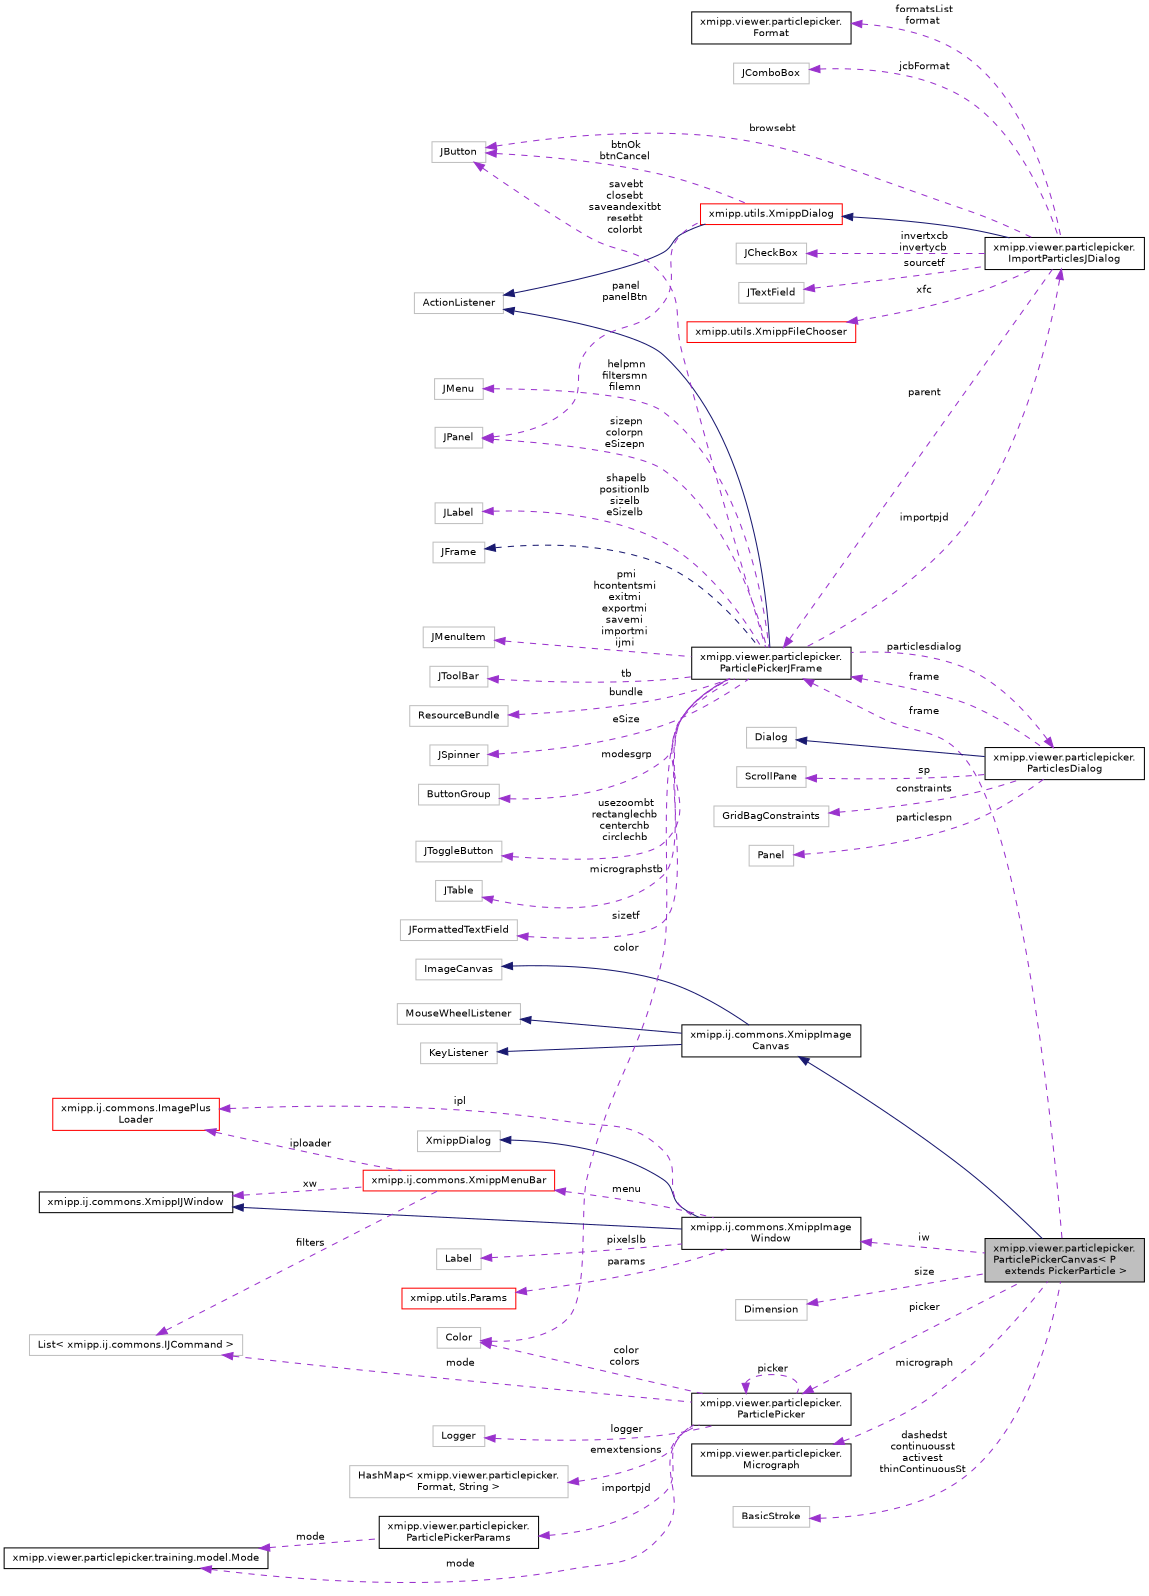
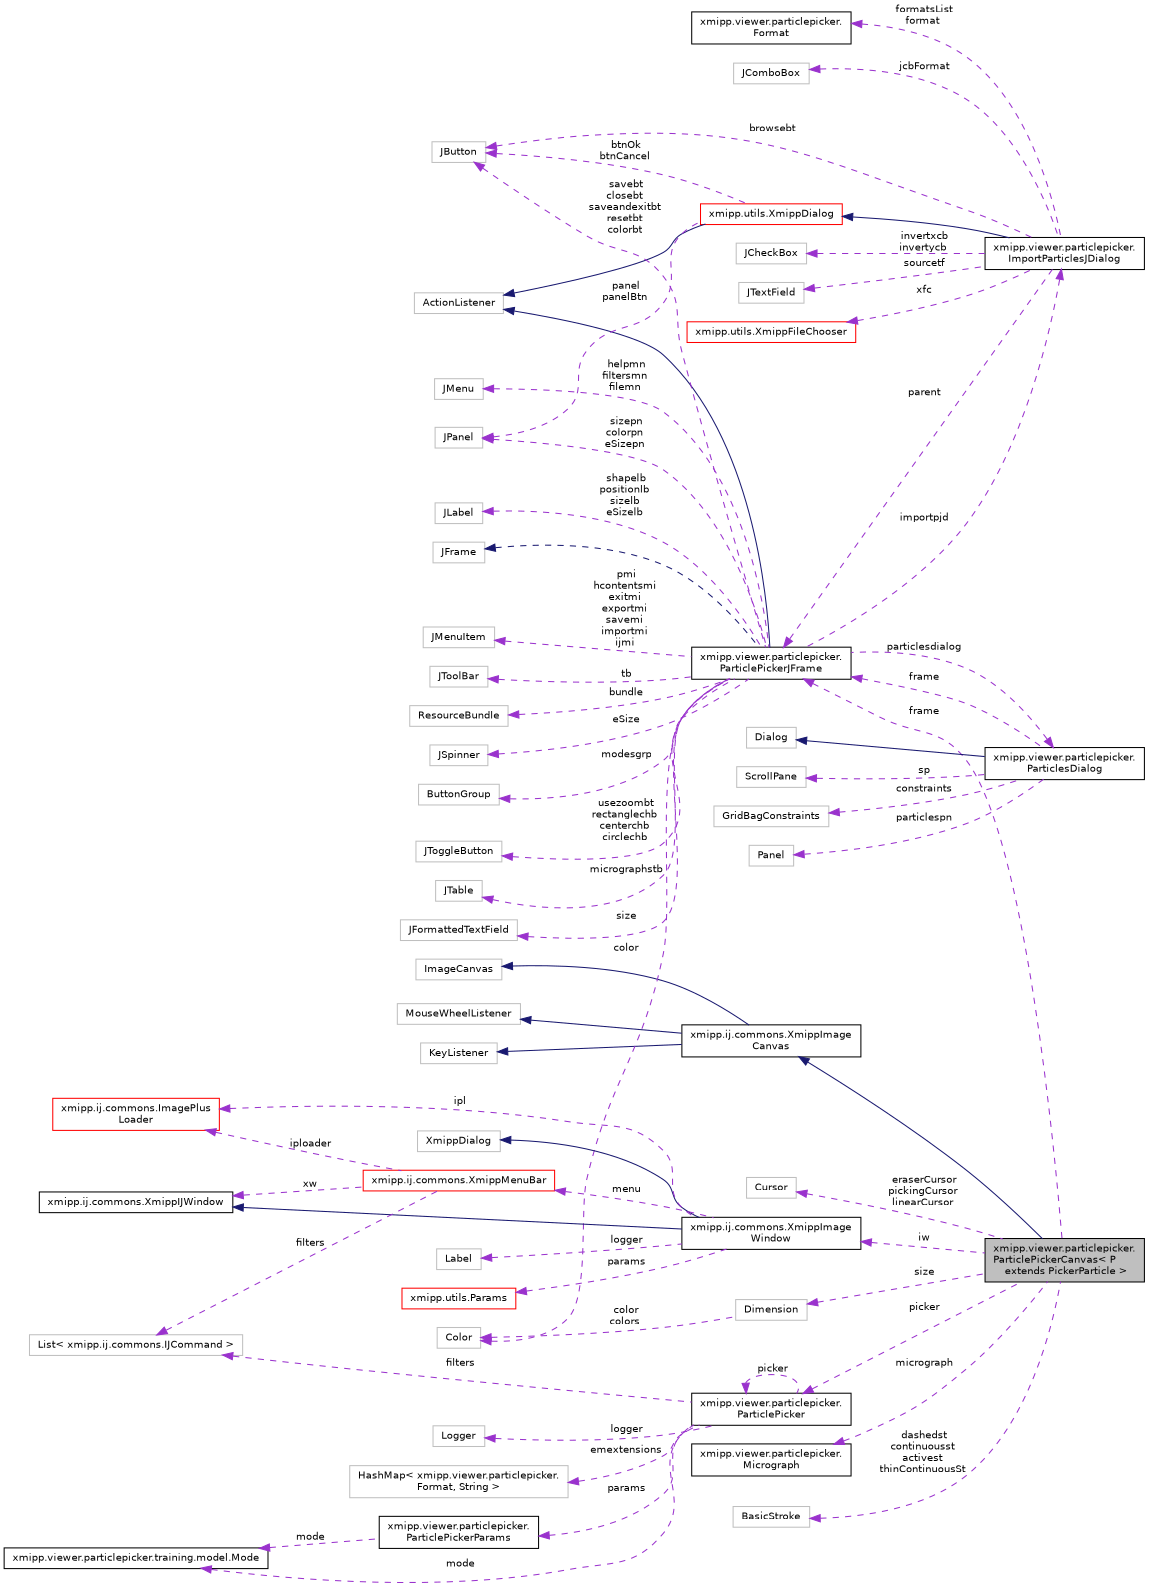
  digraph {
    rankdir=LR
    node [color=grey75 fillcolor=white fontname=Helvetica fontsize=10 shape=record style=filled]
    edge [color=darkorchid3 dir=back fontname=Helvetica fontsize=10 labelfontname=Helvetica labelfontsize=10 style=dashed]
    n1 [color=black fillcolor=grey75 fontcolor=black height=0.2 label="xmipp.viewer.particlepicker.\lParticlePickerCanvas\< P\l extends PickerParticle \>" width=0.4]
    n2 [color=black height=0.2 label="xmipp.ij.commons.XmippImage\lCanvas" width=0.4]
    n3 [height=0.2 label=ImageCanvas width=0.4]
    n4 [height=0.2 label=MouseWheelListener width=0.4]
    n5 [height=0.2 label=KeyListener width=0.4]
+   n6 [height=0.2 label=Cursor width=0.4]
    n7 [color=black height=0.2 label="xmipp.viewer.particlepicker.\lParticlePickerJFrame" width=0.4]
    n8 [color=black height=0.2 label="xmipp.viewer.particlepicker.\lImportParticlesJDialog" width=0.4]
    n9 [color=black height=0.2 label="xmipp.viewer.particlepicker.\lParticlesDialog" width=0.4]
    n10 [height=0.2 label=JFrame width=0.4]
    n11 [height=0.2 label=ActionListener width=0.4]
    n12 [color=red height=0.2 label="xmipp.utils.XmippDialog" width=0.4]
    n13 [height=0.2 label=JMenuItem width=0.4]
    n14 [height=0.2 label=JToolBar width=0.4]
    n15 [height=0.2 label=JButton width=0.4]
    n16 [height=0.2 label=ResourceBundle width=0.4]
    n17 [height=0.2 label=Color width=0.4]
    n18 [color=black height=0.2 label="xmipp.viewer.particlepicker.\lParticlePicker" width=0.4]
    n19 [height=0.2 label=JSpinner width=0.4]
    n20 [height=0.2 label=ButtonGroup width=0.4]
    n21 [height=0.2 label=JToggleButton width=0.4]
    n22 [height=0.2 label=JTable width=0.4]
    n23 [height=0.2 label=JPanel width=0.4]
    n24 [height=0.2 label=JCheckBox width=0.4]
    n25 [height=0.2 label=JTextField width=0.4]
    n26 [color=red height=0.2 label="xmipp.utils.XmippFileChooser" width=0.4]
    n27 [color=black height=0.2 label="xmipp.viewer.particlepicker.\lFormat" width=0.4]
    n28 [height=0.2 label=JComboBox width=0.4]
    n29 [height=0.2 label=JFormattedTextField width=0.4]
    n30 [height=0.2 label=JMenu width=0.4]
    n31 [height=0.2 label=JLabel width=0.4]
    n32 [height=0.2 label=Dialog width=0.4]
    n33 [height=0.2 label=GridBagConstraints width=0.4]
    n34 [height=0.2 label=Panel width=0.4]
    n35 [height=0.2 label=ScrollPane width=0.4]
    n36 [color=black height=0.2 label="xmipp.viewer.particlepicker.\lMicrograph" width=0.4]
    n37 [color=black height=0.2 label="xmipp.ij.commons.XmippImage\lWindow" width=0.4]
    n38 [height=0.2 label=XmippDialog width=0.4]
    n39 [color=black height=0.2 label="xmipp.ij.commons.XmippIJWindow" width=0.4]
    n40 [color=red height=0.2 label="xmipp.ij.commons.XmippMenuBar" width=0.4]
    n41 [height=0.2 label="List\< xmipp.ij.commons.IJCommand \>" width=0.4]
    n42 [color=red height=0.2 label="xmipp.ij.commons.ImagePlus\lLoader" width=0.4]
    n43 [height=0.2 label=Label width=0.4]
    n44 [color=red height=0.2 label="xmipp.utils.Params" width=0.4]
    n45 [height=0.2 label="HashMap\< xmipp.viewer.particlepicker.\lFormat, String \>" width=0.4]
    n46 [color=black height=0.2 label="xmipp.viewer.particlepicker.training.model.Mode" width=0.4]
    n47 [color=black height=0.2 label="xmipp.viewer.particlepicker.\lParticlePickerParams" width=0.4]
    n48 [height=0.2 label=Logger width=0.4]
    n49 [height=0.2 label=Dimension width=0.4]
    n50 [height=0.2 label=BasicStroke width=0.4]
    n2 -> n1 [color=midnightblue style=solid]
    n3 -> n2 [color=midnightblue style=solid]
    n4 -> n2 [color=midnightblue style=solid]
    n5 -> n2 [color=midnightblue style=solid]
+   n6 -> n1 [label=" eraserCursor\npickingCursor\nlinearCursor"]
    n7 -> n1 [label=" frame"]
    n7 -> n8 [label=" parent"]
    n7 -> n9 [label=" frame"]
    n8 -> n7 [label=" importpjd"]
    n9 -> n7 [label=" particlesdialog"]
    n10 -> n7 [color=midnightblue]
    n11 -> n7 [color=midnightblue style=solid]
    n11 -> n12 [color=midnightblue style=solid]
    n12 -> n8 [color=midnightblue style=solid]
    n13 -> n7 [label=" pmi\nhcontentsmi\nexitmi\nexportmi\nsavemi\nimportmi\nijmi"]
    n14 -> n7 [label=" tb"]
    n15 -> n7 [label=" savebt\nclosebt\nsaveandexitbt\nresetbt\ncolorbt"]
    n15 -> n8 [label=" browsebt"]
    n15 -> n12 [label=" btnOk\nbtnCancel"]
    n16 -> n7 [label=" bundle"]
    n17 -> n7 [label=" color"]
-   n17 -> n18 [label=" color\ncolors"]
+   n17 -> n49 [label=" color\ncolors"]
    n18 -> n1 [label=" picker"]
    n18 -> n18 [label=" picker"]
    n19 -> n7 [label=" eSize"]
    n20 -> n7 [label=" modesgrp"]
    n21 -> n7 [label=" usezoombt\nrectanglechb\ncenterchb\ncirclechb"]
    n22 -> n7 [label=" micrographstb"]
    n23 -> n7 [label=" sizepn\ncolorpn\neSizepn"]
    n23 -> n12 [label=" panel\npanelBtn"]
    n24 -> n8 [label=" invertxcb\ninvertycb"]
    n25 -> n8 [label=" sourcetf"]
    n26 -> n8 [label=" xfc"]
    n27 -> n8 [label=" formatsList\nformat"]
    n28 -> n8 [label=" jcbFormat"]
-   n29 -> n7 [label=" sizetf"]
+   n29 -> n7 [label=" size"]
    n30 -> n7 [label=" helpmn\nfiltersmn\nfilemn"]
    n31 -> n7 [label=" shapelb\npositionlb\nsizelb\neSizelb"]
    n32 -> n9 [color=midnightblue style=solid]
    n33 -> n9 [label=" constraints"]
    n34 -> n9 [label=" particlespn"]
    n35 -> n9 [label=" sp"]
    n36 -> n1 [label=" micrograph"]
    n37 -> n1 [label=" iw"]
    n38 -> n37 [color=midnightblue style=solid]
    n39 -> n37 [color=midnightblue style=solid]
    n39 -> n40 [label=" xw"]
    n40 -> n37 [label=" menu"]
-   n41 -> n18 [label=" mode"]
+   n41 -> n18 [label=" filters"]
    n41 -> n40 [label=" filters"]
    n42 -> n37 [label=" ipl"]
    n42 -> n40 [label=" iploader"]
-   n43 -> n37 [label=" pixelslb"]
+   n43 -> n37 [label=" logger"]
    n44 -> n37 [label=" params"]
    n45 -> n18 [label=" emextensions"]
    n46 -> n18 [label=" mode"]
    n46 -> n47 [label=" mode"]
-   n47 -> n18 [label=" importpjd"]
+   n47 -> n18 [label=" params"]
    n48 -> n18 [label=" logger"]
    n49 -> n1 [label=" size"]
    n50 -> n1 [label=" dashedst\ncontinuousst\nactivest\nthinContinuousSt"]
  }
